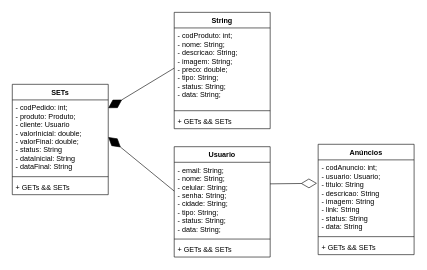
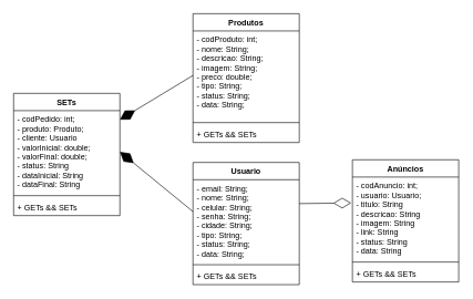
  <mxCell id="0" />
  <mxCell id="1" parent="0" />
  <mxCell id="2" value="" style="endArrow=diamondThin;endFill=0;endSize=24;html=1;exitX=1;exitY=0.29;exitDx=0;exitDy=0;exitPerimeter=0;entryX=-0.012;entryY=0.315;entryDx=0;entryDy=0;entryPerimeter=0;" edge="1" parent="1" source="14" target="10"><mxGeometry width="160" relative="1" as="geometry"><mxPoint x="260" y="300" as="sourcePoint" /><mxPoint x="420" y="300" as="targetPoint" /></mxGeometry></mxCell>
  <mxCell id="3" value="" style="endArrow=diamondThin;endFill=1;endSize=24;html=1;exitX=0;exitY=0.5;exitDx=0;exitDy=0;" edge="1" parent="1" source="6" target="18"><mxGeometry width="160" relative="1" as="geometry"><mxPoint x="250" y="150" as="sourcePoint" /><mxPoint x="400" y="230" as="targetPoint" /></mxGeometry></mxCell>
  <mxCell id="4" value="" style="endArrow=diamondThin;endFill=1;endSize=24;html=1;exitX=0;exitY=0.387;exitDx=0;exitDy=0;exitPerimeter=0;entryX=1;entryY=0.5;entryDx=0;entryDy=0;" edge="1" parent="1" source="14" target="18"><mxGeometry width="160" relative="1" as="geometry"><mxPoint x="300" y="310" as="sourcePoint" /><mxPoint x="460" y="310" as="targetPoint" /></mxGeometry></mxCell>
- <mxCell id="5" value="String" style="swimlane;fontStyle=1;align=center;verticalAlign=top;childLayout=stackLayout;horizontal=1;startSize=26;horizontalStack=0;resizeParent=1;resizeParentMax=0;resizeLast=0;collapsible=1;marginBottom=0;" vertex="1" parent="1"><mxGeometry x="290" y="20" width="160" height="194" as="geometry" /></mxCell>
+ <mxCell id="5" value="Produtos" style="swimlane;fontStyle=1;align=center;verticalAlign=top;childLayout=stackLayout;horizontal=1;startSize=26;horizontalStack=0;resizeParent=1;resizeParentMax=0;resizeLast=0;collapsible=1;marginBottom=0;" vertex="1" parent="1"><mxGeometry x="290" y="20" width="160" height="194" as="geometry" /></mxCell>
  <mxCell id="6" value="- codProduto: int;&#10;- nome: String;&#10;- descricao: String;&#10;- imagem: String;&#10;- preco: double;&#10;- tipo: String;&#10;- status: String;&#10;- data: String;" style="text;strokeColor=none;fillColor=none;align=left;verticalAlign=top;spacingLeft=4;spacingRight=4;overflow=hidden;rotatable=0;points=[[0,0.5],[1,0.5]];portConstraint=eastwest;" vertex="1" parent="5"><mxGeometry y="26" width="160" height="134" as="geometry" /></mxCell>
  <mxCell id="7" value="" style="line;strokeWidth=1;fillColor=none;align=left;verticalAlign=middle;spacingTop=-1;spacingLeft=3;spacingRight=3;rotatable=0;labelPosition=right;points=[];portConstraint=eastwest;" vertex="1" parent="5"><mxGeometry y="160" width="160" height="8" as="geometry" /></mxCell>
  <mxCell id="8" value="+ GETs &amp;&amp; SETs" style="text;strokeColor=none;fillColor=none;align=left;verticalAlign=top;spacingLeft=4;spacingRight=4;overflow=hidden;rotatable=0;points=[[0,0.5],[1,0.5]];portConstraint=eastwest;" vertex="1" parent="5"><mxGeometry y="168" width="160" height="26" as="geometry" /></mxCell>
  <mxCell id="9" value="Anúncios" style="swimlane;fontStyle=1;align=center;verticalAlign=top;childLayout=stackLayout;horizontal=1;startSize=26;horizontalStack=0;resizeParent=1;resizeParentMax=0;resizeLast=0;collapsible=1;marginBottom=0;" vertex="1" parent="1"><mxGeometry x="530" y="240" width="160" height="184" as="geometry" /></mxCell>
  <mxCell id="10" value="- codAnuncio: int;&#10;- usuario: Usuario;&#10;- titulo: String&#10;- descricao: String&#10;- imagem: String&#10;- link: String&#10;- status: String&#10;- data: String" style="text;strokeColor=none;fillColor=none;align=left;verticalAlign=top;spacingLeft=4;spacingRight=4;overflow=hidden;rotatable=0;points=[[0,0.5],[1,0.5]];portConstraint=eastwest;" vertex="1" parent="9"><mxGeometry y="26" width="160" height="124" as="geometry" /></mxCell>
  <mxCell id="11" value="" style="line;strokeWidth=1;fillColor=none;align=left;verticalAlign=middle;spacingTop=-1;spacingLeft=3;spacingRight=3;rotatable=0;labelPosition=right;points=[];portConstraint=eastwest;" vertex="1" parent="9"><mxGeometry y="150" width="160" height="8" as="geometry" /></mxCell>
  <mxCell id="12" value="+ GETs &amp;&amp; SETs" style="text;strokeColor=none;fillColor=none;align=left;verticalAlign=top;spacingLeft=4;spacingRight=4;overflow=hidden;rotatable=0;points=[[0,0.5],[1,0.5]];portConstraint=eastwest;" vertex="1" parent="9"><mxGeometry y="158" width="160" height="26" as="geometry" /></mxCell>
  <mxCell id="13" value="Usuario" style="swimlane;fontStyle=1;align=center;verticalAlign=top;childLayout=stackLayout;horizontal=1;startSize=26;horizontalStack=0;resizeParent=1;resizeParentMax=0;resizeLast=0;collapsible=1;marginBottom=0;" vertex="1" parent="1"><mxGeometry x="290" y="244" width="160" height="184" as="geometry" /></mxCell>
  <mxCell id="14" value="- email: String;&#10;- nome: String;&#10;- celular: String;&#10;- senha: String;&#10;- cidade: String;&#10;- tipo: String;&#10;- status: String;&#10;- data: String;" style="text;strokeColor=none;fillColor=none;align=left;verticalAlign=top;spacingLeft=4;spacingRight=4;overflow=hidden;rotatable=0;points=[[0,0.5],[1,0.5]];portConstraint=eastwest;" vertex="1" parent="13"><mxGeometry y="26" width="160" height="124" as="geometry" /></mxCell>
  <mxCell id="15" value="" style="line;strokeWidth=1;fillColor=none;align=left;verticalAlign=middle;spacingTop=-1;spacingLeft=3;spacingRight=3;rotatable=0;labelPosition=right;points=[];portConstraint=eastwest;" vertex="1" parent="13"><mxGeometry y="150" width="160" height="8" as="geometry" /></mxCell>
  <mxCell id="16" value="+ GETs &amp;&amp; SETs" style="text;strokeColor=none;fillColor=none;align=left;verticalAlign=top;spacingLeft=4;spacingRight=4;overflow=hidden;rotatable=0;points=[[0,0.5],[1,0.5]];portConstraint=eastwest;" vertex="1" parent="13"><mxGeometry y="158" width="160" height="26" as="geometry" /></mxCell>
  <mxCell id="17" value="SETs" style="swimlane;fontStyle=1;align=center;verticalAlign=top;childLayout=stackLayout;horizontal=1;startSize=26;horizontalStack=0;resizeParent=1;resizeParentMax=0;resizeLast=0;collapsible=1;marginBottom=0;" vertex="1" parent="1"><mxGeometry x="20" y="140" width="160" height="184" as="geometry" /></mxCell>
  <mxCell id="18" value="- codPedido: int;&#10;- produto: Produto;&#10;- cliente: Usuario&#10;- valorInicial: double;&#10;- valorFinal: double;&#10;- status: String&#10;- dataInicial: String&#10;- dataFinal: String" style="text;strokeColor=none;fillColor=none;align=left;verticalAlign=top;spacingLeft=4;spacingRight=4;overflow=hidden;rotatable=0;points=[[0,0.5],[1,0.5]];portConstraint=eastwest;" vertex="1" parent="17"><mxGeometry y="26" width="160" height="124" as="geometry" /></mxCell>
  <mxCell id="19" value="" style="line;strokeWidth=1;fillColor=none;align=left;verticalAlign=middle;spacingTop=-1;spacingLeft=3;spacingRight=3;rotatable=0;labelPosition=right;points=[];portConstraint=eastwest;" vertex="1" parent="17"><mxGeometry y="150" width="160" height="8" as="geometry" /></mxCell>
  <mxCell id="20" value="+ GETs &amp;&amp; SETs" style="text;strokeColor=none;fillColor=none;align=left;verticalAlign=top;spacingLeft=4;spacingRight=4;overflow=hidden;rotatable=0;points=[[0,0.5],[1,0.5]];portConstraint=eastwest;" vertex="1" parent="17"><mxGeometry y="158" width="160" height="26" as="geometry" /></mxCell>
